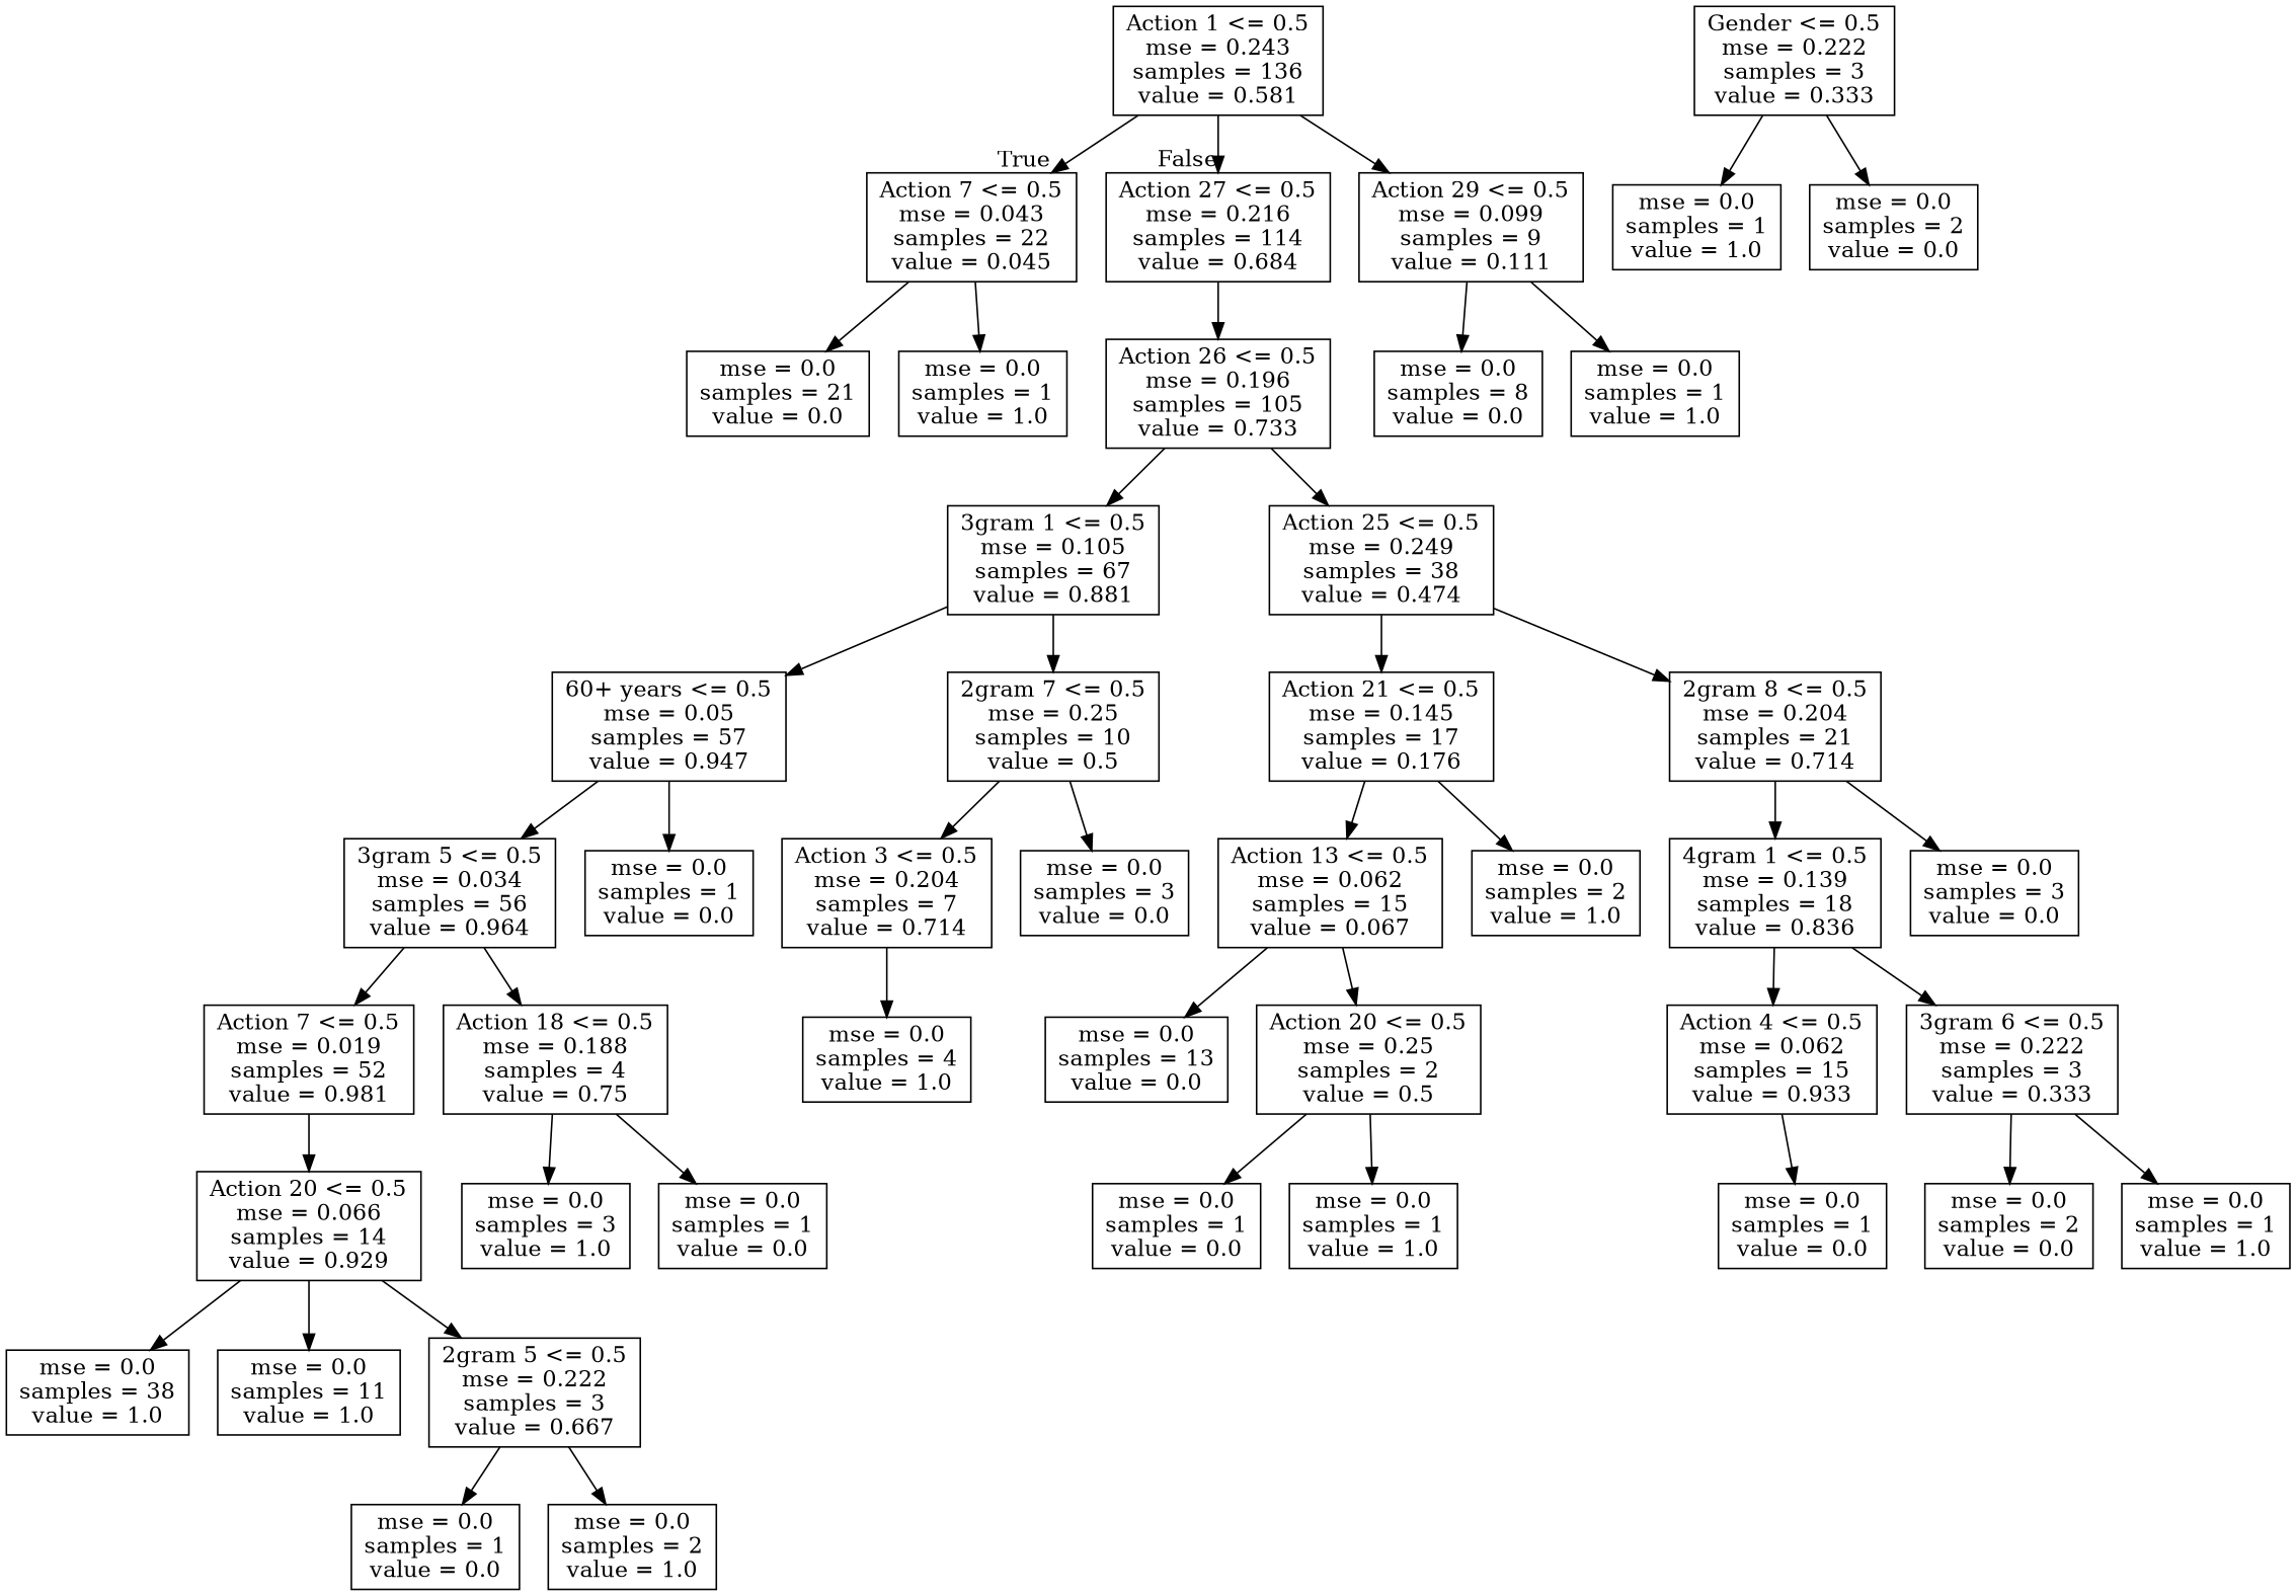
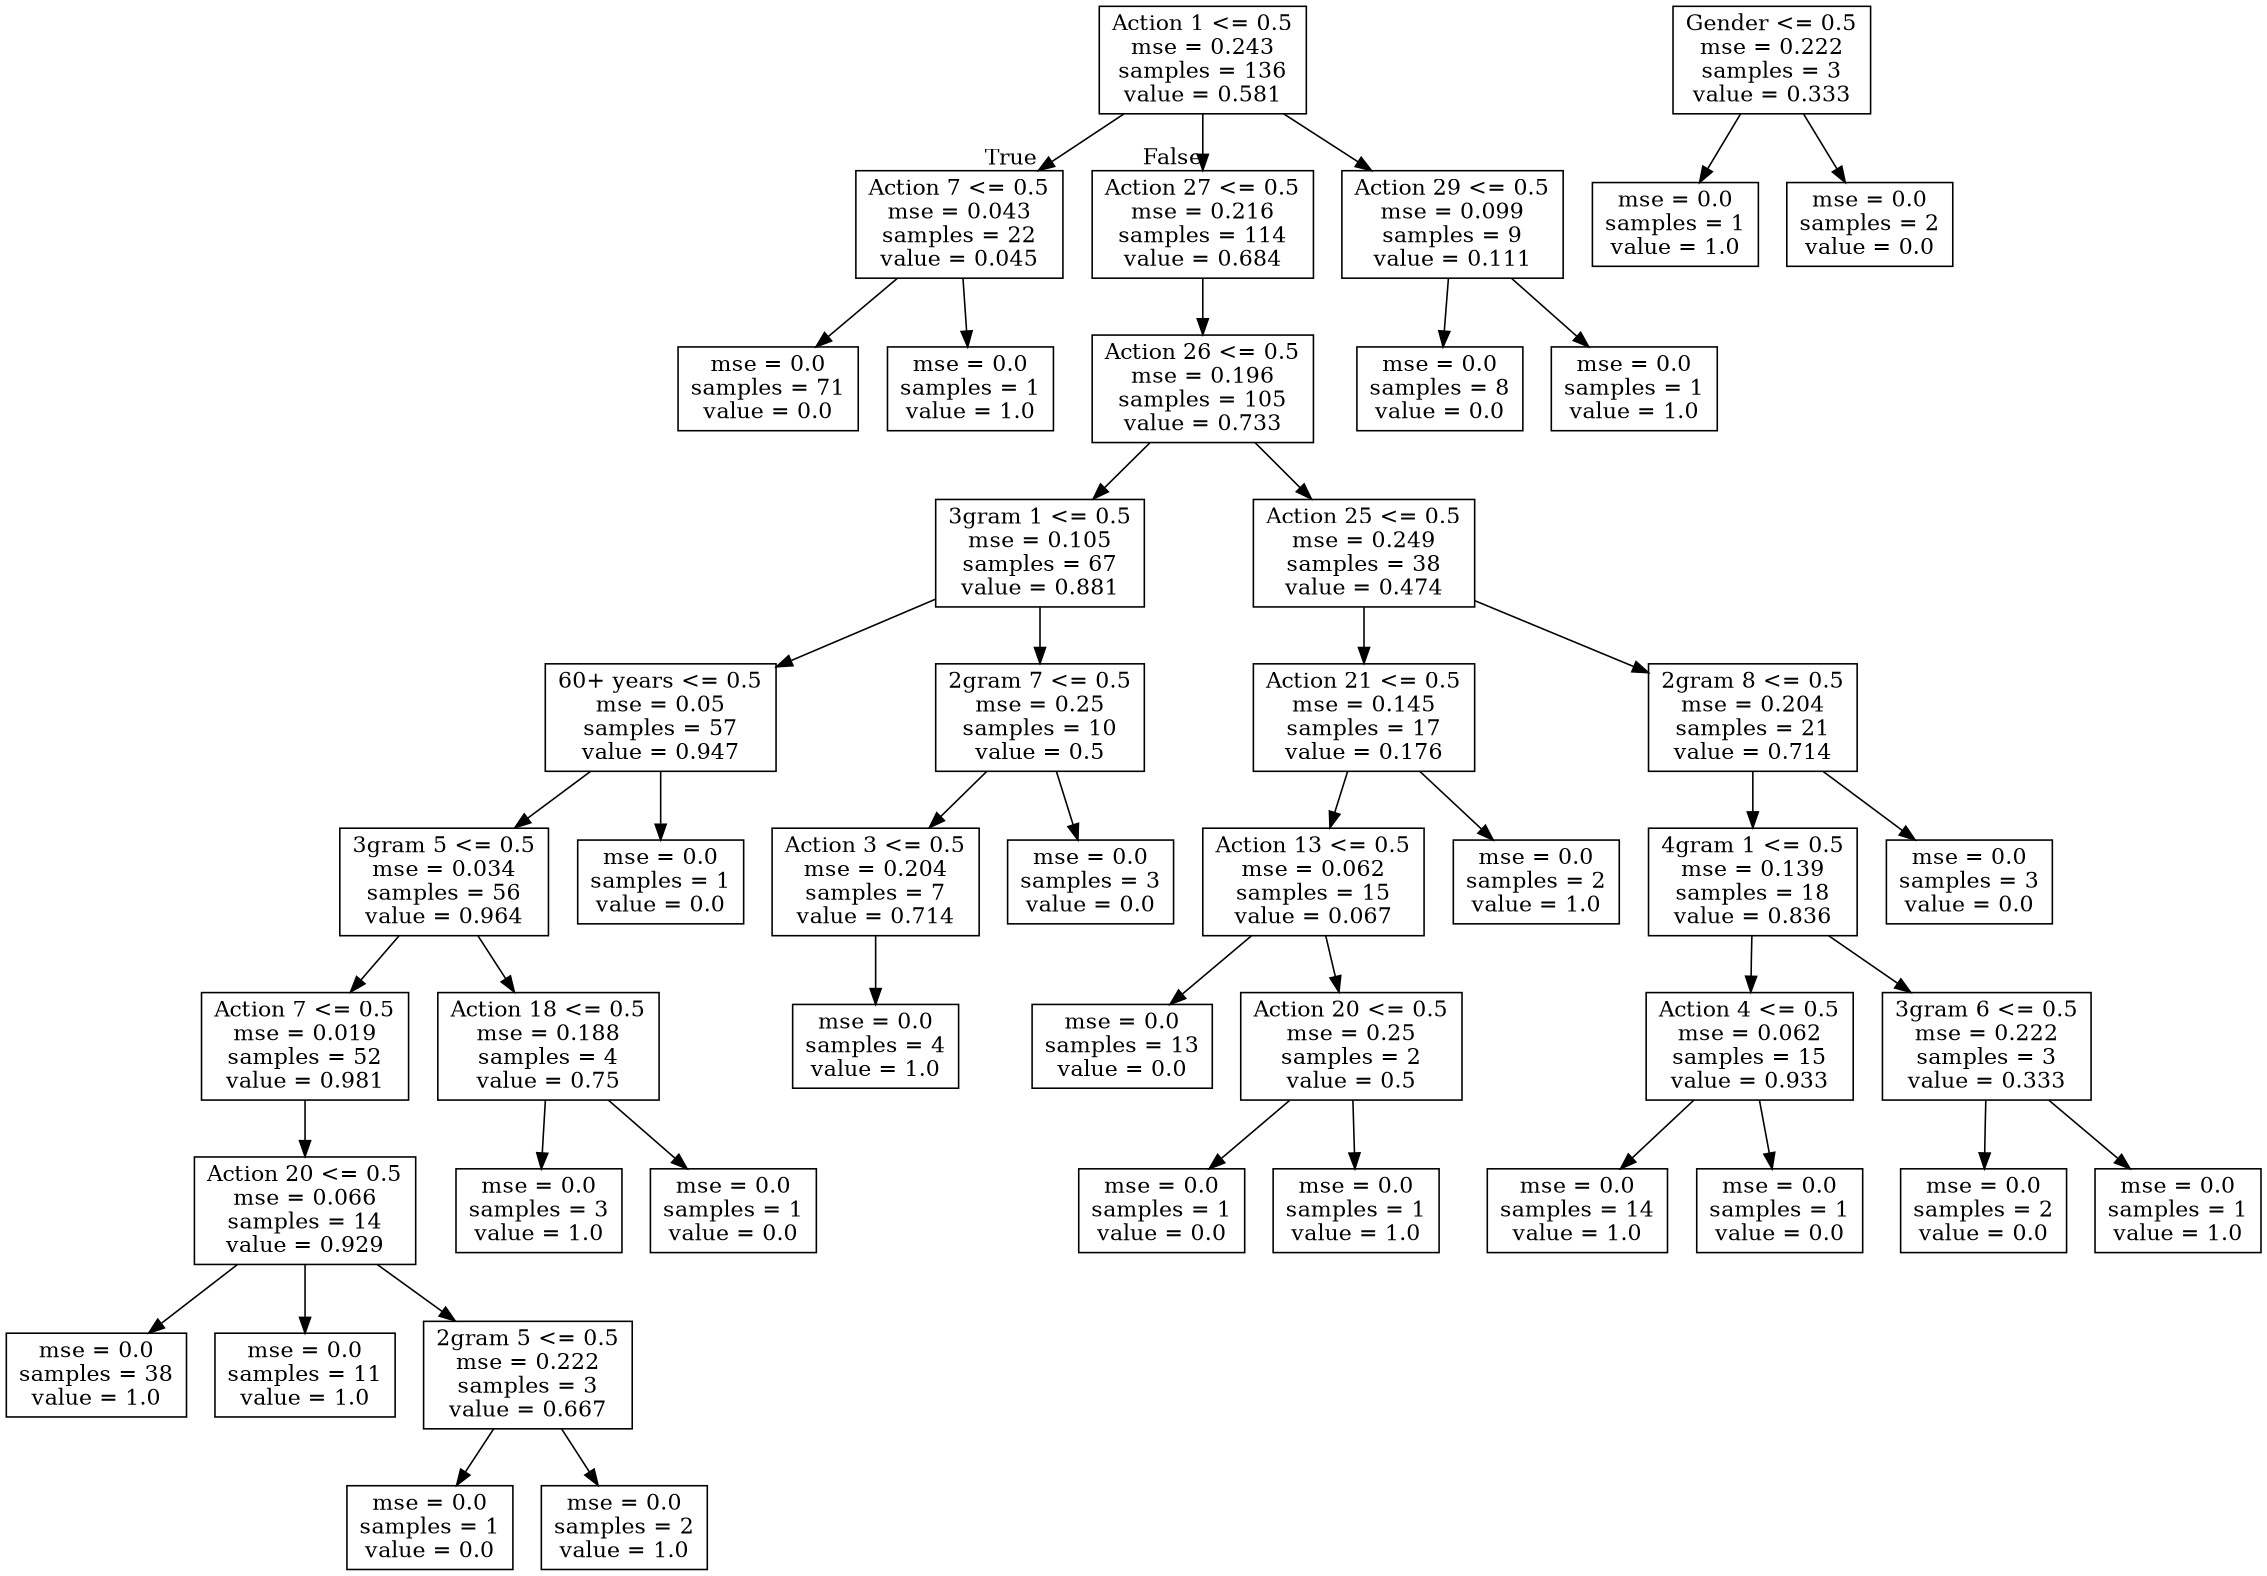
  digraph {
    node [shape=box]
    n1 [label="Action 1 <= 0.5\nmse = 0.243\nsamples = 136\nvalue = 0.581"]
    n2 [label="Action 7 <= 0.5\nmse = 0.043\nsamples = 22\nvalue = 0.045"]
    n3 [label="Action 27 <= 0.5\nmse = 0.216\nsamples = 114\nvalue = 0.684"]
    n4 [label="Action 29 <= 0.5\nmse = 0.099\nsamples = 9\nvalue = 0.111"]
-   n5 [label="mse = 0.0\nsamples = 21\nvalue = 0.0"]
+   n5 [label="mse = 0.0\nsamples = 71\nvalue = 0.0"]
    n6 [label="mse = 0.0\nsamples = 1\nvalue = 1.0"]
    n7 [label="Action 26 <= 0.5\nmse = 0.196\nsamples = 105\nvalue = 0.733"]
    n8 [label="3gram 1 <= 0.5\nmse = 0.105\nsamples = 67\nvalue = 0.881"]
    n9 [label="Action 25 <= 0.5\nmse = 0.249\nsamples = 38\nvalue = 0.474"]
    n10 [label="mse = 0.0\nsamples = 8\nvalue = 0.0"]
    n11 [label="mse = 0.0\nsamples = 1\nvalue = 1.0"]
    n12 [label="60+ years <= 0.5\nmse = 0.05\nsamples = 57\nvalue = 0.947"]
    n13 [label="2gram 7 <= 0.5\nmse = 0.25\nsamples = 10\nvalue = 0.5"]
    n14 [label="Action 21 <= 0.5\nmse = 0.145\nsamples = 17\nvalue = 0.176"]
    n15 [label="2gram 8 <= 0.5\nmse = 0.204\nsamples = 21\nvalue = 0.714"]
    n16 [label="3gram 5 <= 0.5\nmse = 0.034\nsamples = 56\nvalue = 0.964"]
    n17 [label="mse = 0.0\nsamples = 1\nvalue = 0.0"]
    n18 [label="Action 3 <= 0.5\nmse = 0.204\nsamples = 7\nvalue = 0.714"]
    n19 [label="mse = 0.0\nsamples = 3\nvalue = 0.0"]
    n20 [label="Action 7 <= 0.5\nmse = 0.019\nsamples = 52\nvalue = 0.981"]
    n21 [label="Action 18 <= 0.5\nmse = 0.188\nsamples = 4\nvalue = 0.75"]
    n22 [label="Action 20 <= 0.5\nmse = 0.066\nsamples = 14\nvalue = 0.929"]
    n23 [label="mse = 0.0\nsamples = 3\nvalue = 1.0"]
    n24 [label="mse = 0.0\nsamples = 1\nvalue = 0.0"]
    n25 [label="mse = 0.0\nsamples = 38\nvalue = 1.0"]
    n26 [label="mse = 0.0\nsamples = 11\nvalue = 1.0"]
    n27 [label="2gram 5 <= 0.5\nmse = 0.222\nsamples = 3\nvalue = 0.667"]
    n28 [label="mse = 0.0\nsamples = 1\nvalue = 0.0"]
    n29 [label="mse = 0.0\nsamples = 2\nvalue = 1.0"]
    n30 [label="mse = 0.0\nsamples = 4\nvalue = 1.0"]
    n31 [label="Gender <= 0.5\nmse = 0.222\nsamples = 3\nvalue = 0.333"]
    n32 [label="mse = 0.0\nsamples = 1\nvalue = 1.0"]
    n33 [label="mse = 0.0\nsamples = 2\nvalue = 0.0"]
    n34 [label="Action 13 <= 0.5\nmse = 0.062\nsamples = 15\nvalue = 0.067"]
    n35 [label="mse = 0.0\nsamples = 2\nvalue = 1.0"]
    n36 [label="4gram 1 <= 0.5\nmse = 0.139\nsamples = 18\nvalue = 0.836"]
    n37 [label="mse = 0.0\nsamples = 3\nvalue = 0.0"]
    n38 [label="mse = 0.0\nsamples = 13\nvalue = 0.0"]
    n39 [label="Action 20 <= 0.5\nmse = 0.25\nsamples = 2\nvalue = 0.5"]
    n40 [label="mse = 0.0\nsamples = 1\nvalue = 0.0"]
    n41 [label="mse = 0.0\nsamples = 1\nvalue = 1.0"]
    n42 [label="Action 4 <= 0.5\nmse = 0.062\nsamples = 15\nvalue = 0.933"]
    n43 [label="3gram 6 <= 0.5\nmse = 0.222\nsamples = 3\nvalue = 0.333"]
+   n44 [label="mse = 0.0\nsamples = 14\nvalue = 1.0"]
    n45 [label="mse = 0.0\nsamples = 1\nvalue = 0.0"]
    n46 [label="mse = 0.0\nsamples = 2\nvalue = 0.0"]
    n47 [label="mse = 0.0\nsamples = 1\nvalue = 1.0"]
    n1 -> n2 [headlabel=True labelangle=45 labeldistance=2.5]
    n1 -> n3 [headlabel=False labelangle=-45 labeldistance=2.5]
    n1 -> n4
    n2 -> n5
    n2 -> n6
    n3 -> n7
    n4 -> n10
    n4 -> n11
    n7 -> n8
    n7 -> n9
    n8 -> n12
    n8 -> n13
    n9 -> n14
    n9 -> n15
    n12 -> n16
    n12 -> n17
    n13 -> n18
    n13 -> n19
    n14 -> n34
    n14 -> n35
    n15 -> n36
    n15 -> n37
    n16 -> n20
    n16 -> n21
    n18 -> n30
    n20 -> n22
    n21 -> n23
    n21 -> n24
    n22 -> n25
    n22 -> n26
    n22 -> n27
    n27 -> n28
    n27 -> n29
    n31 -> n32
    n31 -> n33
    n34 -> n38
    n34 -> n39
    n36 -> n42
    n36 -> n43
    n39 -> n40
    n39 -> n41
+   n42 -> n44
    n42 -> n45
    n43 -> n46
    n43 -> n47
  }
